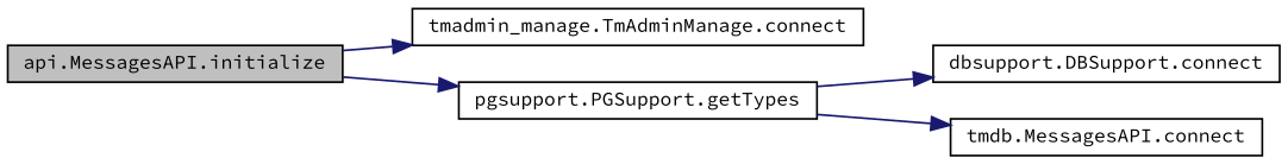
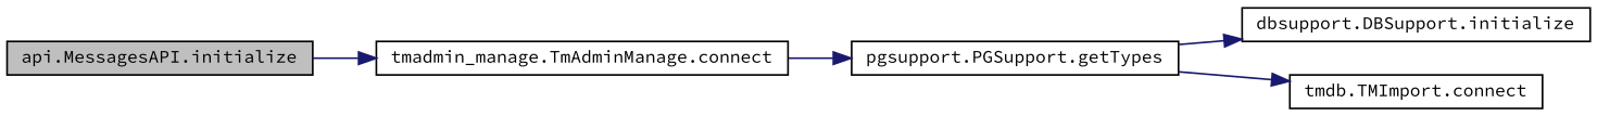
  digraph {
    fontname="Source Code Pro"
    rankdir=LR
    node [color=black fillcolor=white fontname="Source Code Pro" fontsize=10 shape=record style=filled]
    edge [color=midnightblue fontname="Source Code Pro" fontsize=10 labelfontname=Helvetica labelfontsize=10 style=solid]
    n1 [fillcolor=grey75 fontcolor=black height=0.2 label="api.MessagesAPI.initialize" width=0.4]
    n2 [height=0.2 label="tmadmin_manage.TmAdminManage.connect" width=0.4]
    n3 [height=0.2 label="pgsupport.PGSupport.getTypes" width=0.4]
-   n4 [height=0.2 label="dbsupport.DBSupport.connect" width=0.4]
-   n5 [height=0.2 label="tmdb.MessagesAPI.connect" width=0.4]
+   n4 [height=0.2 label="dbsupport.DBSupport.initialize" width=0.4]
+   n5 [height=0.2 label="tmdb.TMImport.connect" width=0.4]
    n1 -> n2
-   n1 -> n3
+   n2 -> n3
    n3 -> n4
    n3 -> n5
  }
